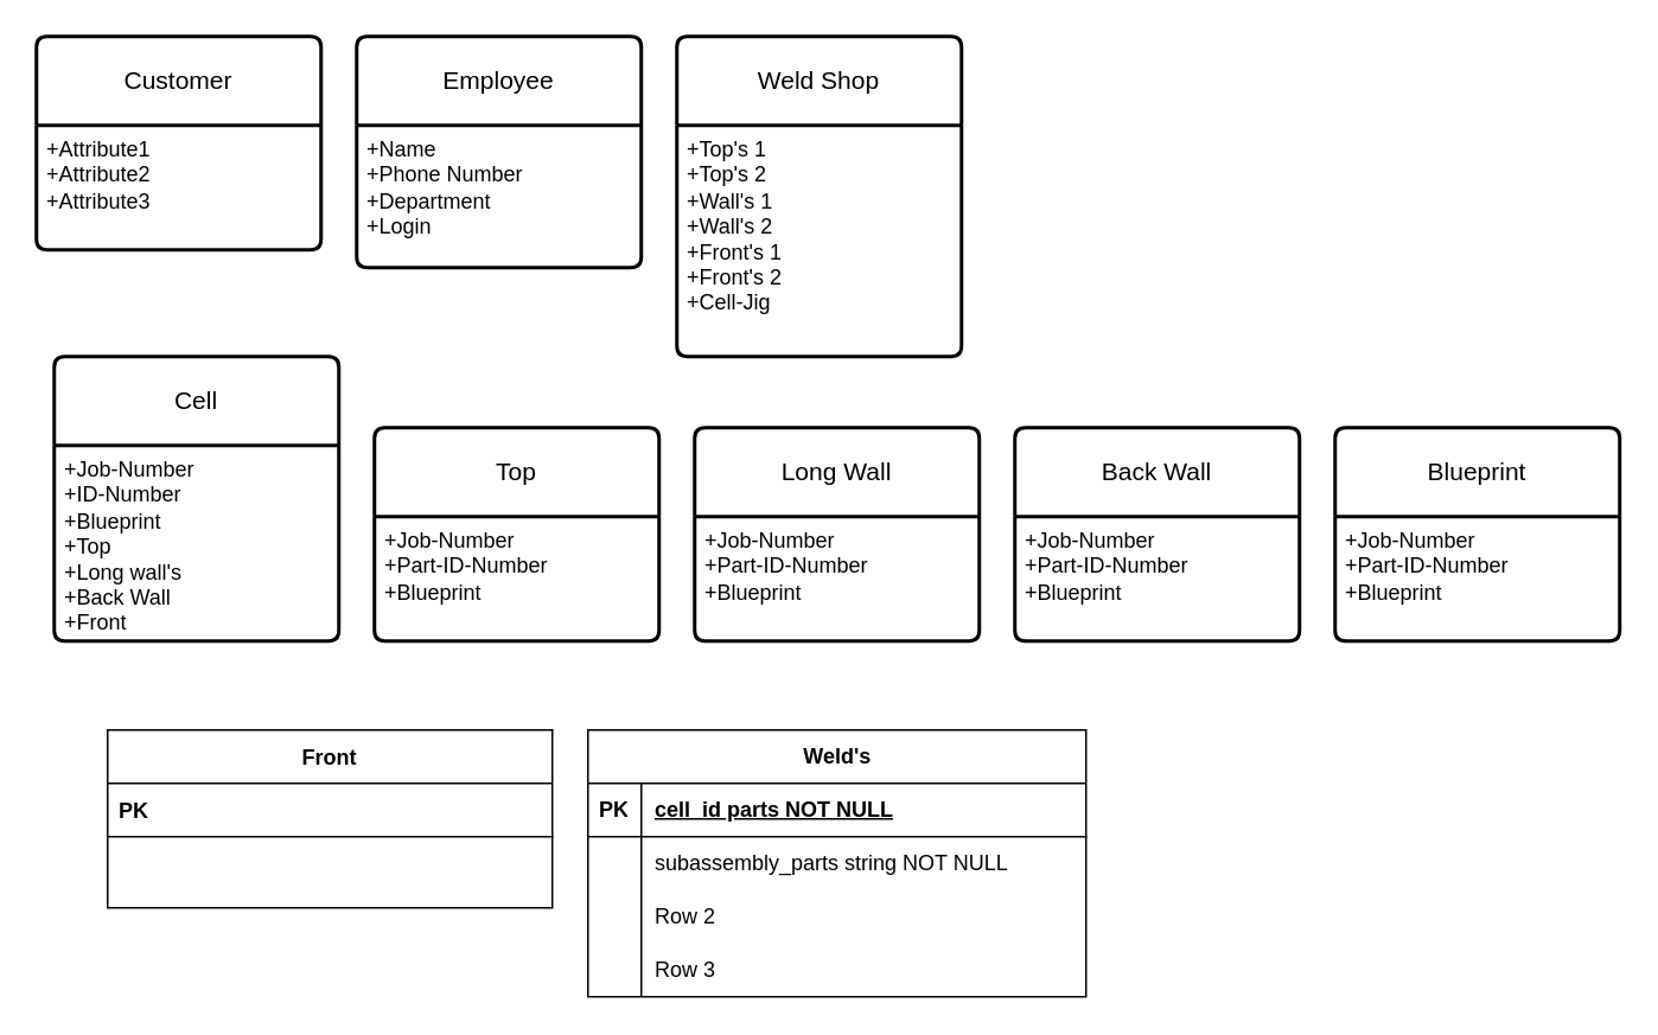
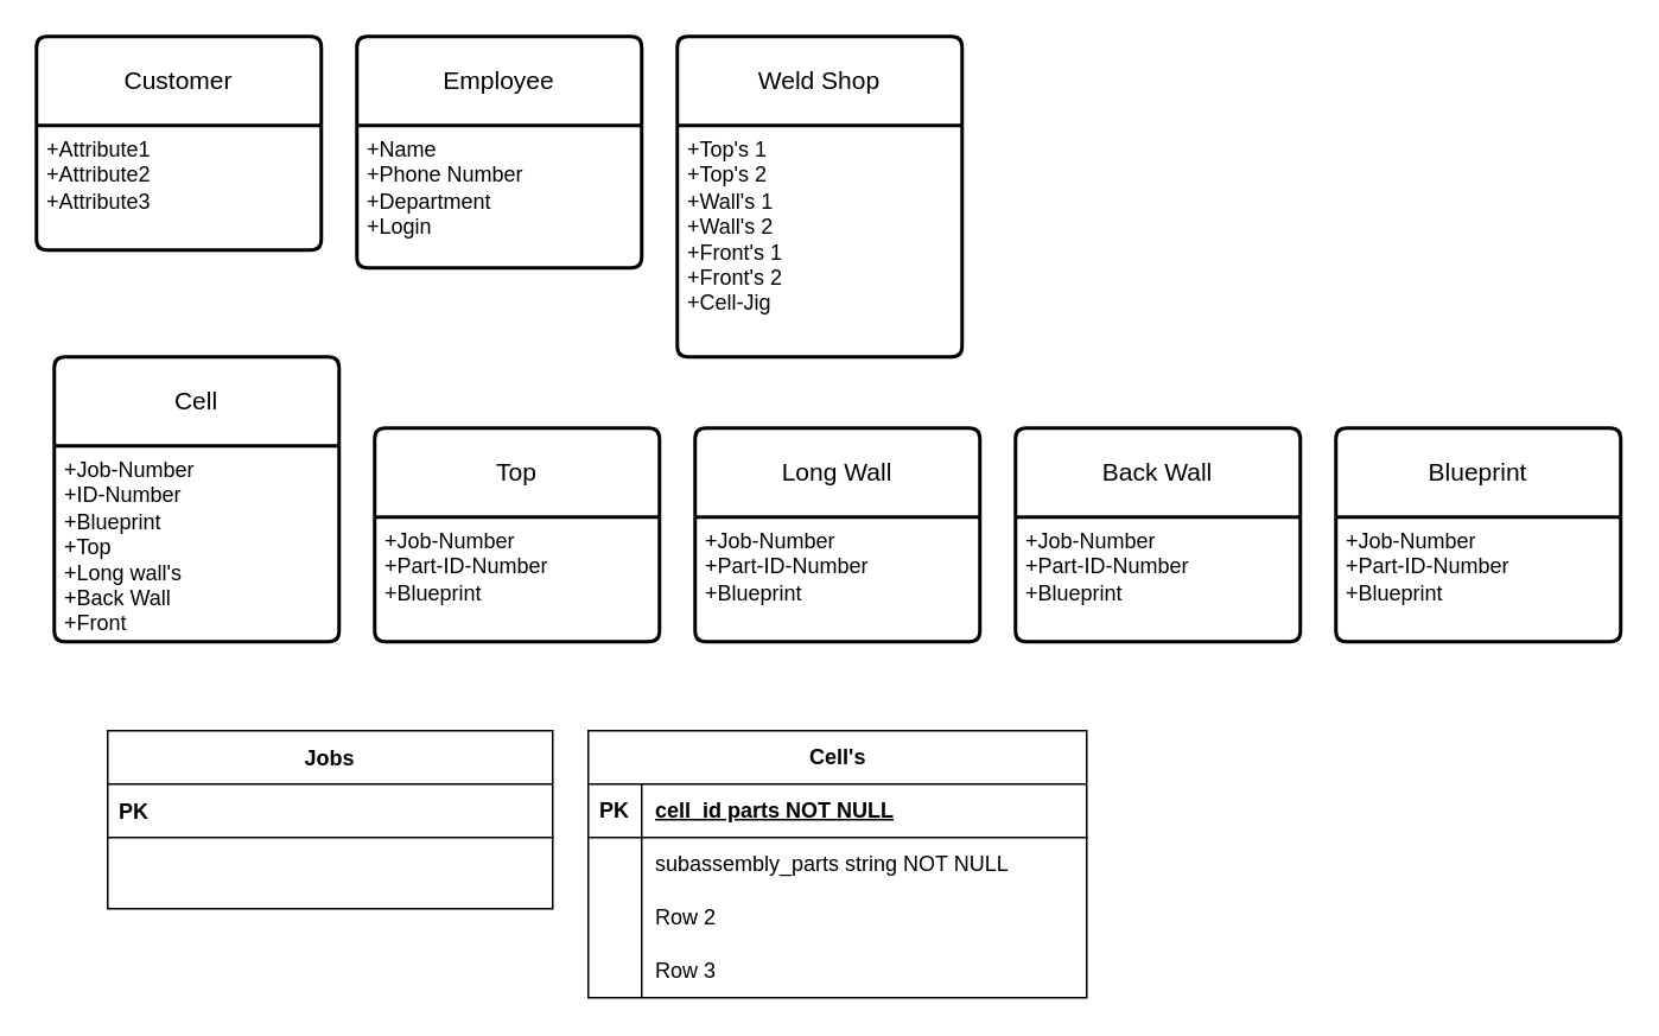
  <mxCell id="0" />
  <mxCell id="1" parent="0" />
- <mxCell id="2" value="Front" style="shape=table;startSize=30;container=1;collapsible=1;childLayout=tableLayout;fixedRows=1;rowLines=0;fontStyle=1;align=center;resizeLast=1;" parent="1" vertex="1"><mxGeometry x="60" y="410" width="250" height="100" as="geometry" /></mxCell>
+ <mxCell id="2" value="Jobs" style="shape=table;startSize=30;container=1;collapsible=1;childLayout=tableLayout;fixedRows=1;rowLines=0;fontStyle=1;align=center;resizeLast=1;" parent="1" vertex="1"><mxGeometry x="60" y="410" width="250" height="100" as="geometry" /></mxCell>
  <mxCell id="3" value="" style="shape=partialRectangle;collapsible=0;dropTarget=0;pointerEvents=0;fillColor=none;points=[[0,0.5],[1,0.5]];portConstraint=eastwest;top=0;left=0;right=0;bottom=1;" parent="2" vertex="1"><mxGeometry y="30" width="250" height="30" as="geometry" /></mxCell>
  <mxCell id="4" value="PK" style="shape=partialRectangle;overflow=hidden;connectable=0;fillColor=none;top=0;left=0;bottom=0;right=0;fontStyle=1;" parent="3" vertex="1"><mxGeometry width="30" height="30" as="geometry"><mxRectangle width="30" height="30" as="alternateBounds" /></mxGeometry></mxCell>
  <mxCell id="5" value="" style="shape=partialRectangle;collapsible=0;dropTarget=0;pointerEvents=0;fillColor=none;points=[[0,0.5],[1,0.5]];portConstraint=eastwest;top=0;left=0;right=0;bottom=0;" parent="2" vertex="1"><mxGeometry y="60" width="250" height="30" as="geometry" /></mxCell>
  <mxCell id="6" value="" style="shape=partialRectangle;overflow=hidden;connectable=0;fillColor=none;top=0;left=0;bottom=0;right=0;" parent="5" vertex="1"><mxGeometry width="30" height="30" as="geometry"><mxRectangle width="30" height="30" as="alternateBounds" /></mxGeometry></mxCell>
- <mxCell id="7" value="Weld's" style="shape=table;startSize=30;container=1;collapsible=1;childLayout=tableLayout;fixedRows=1;rowLines=0;fontStyle=1;align=center;resizeLast=1;html=1;" parent="1" vertex="1"><mxGeometry x="330" y="410" width="280" height="150" as="geometry" /></mxCell>
+ <mxCell id="7" value="Cell's" style="shape=table;startSize=30;container=1;collapsible=1;childLayout=tableLayout;fixedRows=1;rowLines=0;fontStyle=1;align=center;resizeLast=1;html=1;" parent="1" vertex="1"><mxGeometry x="330" y="410" width="280" height="150" as="geometry" /></mxCell>
  <mxCell id="8" value="" style="shape=tableRow;horizontal=0;startSize=0;swimlaneHead=0;swimlaneBody=0;fillColor=none;collapsible=0;dropTarget=0;points=[[0,0.5],[1,0.5]];portConstraint=eastwest;top=0;left=0;right=0;bottom=1;" parent="7" vertex="1"><mxGeometry y="30" width="280" height="30" as="geometry" /></mxCell>
  <mxCell id="9" value="PK" style="shape=partialRectangle;connectable=0;fillColor=none;top=0;left=0;bottom=0;right=0;fontStyle=1;overflow=hidden;whiteSpace=wrap;html=1;" parent="8" vertex="1"><mxGeometry width="30" height="30" as="geometry"><mxRectangle width="30" height="30" as="alternateBounds" /></mxGeometry></mxCell>
  <mxCell id="10" value="cell_id parts NOT NULL" style="shape=partialRectangle;connectable=0;fillColor=none;top=0;left=0;bottom=0;right=0;align=left;spacingLeft=6;fontStyle=5;overflow=hidden;whiteSpace=wrap;html=1;" parent="8" vertex="1"><mxGeometry x="30" width="250" height="30" as="geometry"><mxRectangle width="250" height="30" as="alternateBounds" /></mxGeometry></mxCell>
  <mxCell id="11" value="" style="shape=tableRow;horizontal=0;startSize=0;swimlaneHead=0;swimlaneBody=0;fillColor=none;collapsible=0;dropTarget=0;points=[[0,0.5],[1,0.5]];portConstraint=eastwest;top=0;left=0;right=0;bottom=0;" parent="7" vertex="1"><mxGeometry y="60" width="280" height="30" as="geometry" /></mxCell>
  <mxCell id="12" value="" style="shape=partialRectangle;connectable=0;fillColor=none;top=0;left=0;bottom=0;right=0;editable=1;overflow=hidden;whiteSpace=wrap;html=1;" parent="11" vertex="1"><mxGeometry width="30" height="30" as="geometry"><mxRectangle width="30" height="30" as="alternateBounds" /></mxGeometry></mxCell>
  <mxCell id="13" value="subassembly_parts string NOT NULL" style="shape=partialRectangle;connectable=0;fillColor=none;top=0;left=0;bottom=0;right=0;align=left;spacingLeft=6;overflow=hidden;whiteSpace=wrap;html=1;" parent="11" vertex="1"><mxGeometry x="30" width="250" height="30" as="geometry"><mxRectangle width="250" height="30" as="alternateBounds" /></mxGeometry></mxCell>
  <mxCell id="14" value="" style="shape=tableRow;horizontal=0;startSize=0;swimlaneHead=0;swimlaneBody=0;fillColor=none;collapsible=0;dropTarget=0;points=[[0,0.5],[1,0.5]];portConstraint=eastwest;top=0;left=0;right=0;bottom=0;" parent="7" vertex="1"><mxGeometry y="90" width="280" height="30" as="geometry" /></mxCell>
  <mxCell id="15" value="" style="shape=partialRectangle;connectable=0;fillColor=none;top=0;left=0;bottom=0;right=0;editable=1;overflow=hidden;whiteSpace=wrap;html=1;" parent="14" vertex="1"><mxGeometry width="30" height="30" as="geometry"><mxRectangle width="30" height="30" as="alternateBounds" /></mxGeometry></mxCell>
  <mxCell id="16" value="Row 2" style="shape=partialRectangle;connectable=0;fillColor=none;top=0;left=0;bottom=0;right=0;align=left;spacingLeft=6;overflow=hidden;whiteSpace=wrap;html=1;" parent="14" vertex="1"><mxGeometry x="30" width="250" height="30" as="geometry"><mxRectangle width="250" height="30" as="alternateBounds" /></mxGeometry></mxCell>
  <mxCell id="17" value="" style="shape=tableRow;horizontal=0;startSize=0;swimlaneHead=0;swimlaneBody=0;fillColor=none;collapsible=0;dropTarget=0;points=[[0,0.5],[1,0.5]];portConstraint=eastwest;top=0;left=0;right=0;bottom=0;" parent="7" vertex="1"><mxGeometry y="120" width="280" height="30" as="geometry" /></mxCell>
  <mxCell id="18" value="" style="shape=partialRectangle;connectable=0;fillColor=none;top=0;left=0;bottom=0;right=0;editable=1;overflow=hidden;whiteSpace=wrap;html=1;" parent="17" vertex="1"><mxGeometry width="30" height="30" as="geometry"><mxRectangle width="30" height="30" as="alternateBounds" /></mxGeometry></mxCell>
  <mxCell id="19" value="Row 3" style="shape=partialRectangle;connectable=0;fillColor=none;top=0;left=0;bottom=0;right=0;align=left;spacingLeft=6;overflow=hidden;whiteSpace=wrap;html=1;" parent="17" vertex="1"><mxGeometry x="30" width="250" height="30" as="geometry"><mxRectangle width="250" height="30" as="alternateBounds" /></mxGeometry></mxCell>
  <mxCell id="20" value="Cell" style="swimlane;childLayout=stackLayout;horizontal=1;startSize=50;horizontalStack=0;rounded=1;fontSize=14;fontStyle=0;strokeWidth=2;resizeParent=0;resizeLast=1;shadow=0;dashed=0;align=center;arcSize=4;whiteSpace=wrap;html=1;" vertex="1" parent="1"><mxGeometry x="30" y="200" width="160" height="160" as="geometry" /></mxCell>
  <mxCell id="21" value="&lt;div&gt;+Job-Number&lt;/div&gt;+ID-Number&lt;br&gt;+Blueprint&lt;br&gt;+Top&lt;div&gt;+Long wall's&lt;/div&gt;&lt;div&gt;+Back Wall&lt;/div&gt;&lt;div&gt;+Front&lt;/div&gt;" style="align=left;strokeColor=none;fillColor=none;spacingLeft=4;fontSize=12;verticalAlign=top;resizable=0;rotatable=0;part=1;html=1;" vertex="1" parent="20"><mxGeometry y="50" width="160" height="110" as="geometry" /></mxCell>
  <mxCell id="22" value="Top" style="swimlane;childLayout=stackLayout;horizontal=1;startSize=50;horizontalStack=0;rounded=1;fontSize=14;fontStyle=0;strokeWidth=2;resizeParent=0;resizeLast=1;shadow=0;dashed=0;align=center;arcSize=4;whiteSpace=wrap;html=1;" vertex="1" parent="1"><mxGeometry x="210" y="240" width="160" height="120" as="geometry" /></mxCell>
  <mxCell id="23" value="+Job-Number&lt;br&gt;+Part-ID-Number&lt;br&gt;+Blueprint" style="align=left;strokeColor=none;fillColor=none;spacingLeft=4;fontSize=12;verticalAlign=top;resizable=0;rotatable=0;part=1;html=1;" vertex="1" parent="22"><mxGeometry y="50" width="160" height="70" as="geometry" /></mxCell>
  <mxCell id="24" value="Long Wall" style="swimlane;childLayout=stackLayout;horizontal=1;startSize=50;horizontalStack=0;rounded=1;fontSize=14;fontStyle=0;strokeWidth=2;resizeParent=0;resizeLast=1;shadow=0;dashed=0;align=center;arcSize=4;whiteSpace=wrap;html=1;" vertex="1" parent="1"><mxGeometry x="390" y="240" width="160" height="120" as="geometry" /></mxCell>
  <mxCell id="25" value="+Job-Number&lt;br&gt;+Part-ID-Number&lt;br&gt;+Blueprint" style="align=left;strokeColor=none;fillColor=none;spacingLeft=4;fontSize=12;verticalAlign=top;resizable=0;rotatable=0;part=1;html=1;" vertex="1" parent="24"><mxGeometry y="50" width="160" height="70" as="geometry" /></mxCell>
  <mxCell id="26" value="Back Wall" style="swimlane;childLayout=stackLayout;horizontal=1;startSize=50;horizontalStack=0;rounded=1;fontSize=14;fontStyle=0;strokeWidth=2;resizeParent=0;resizeLast=1;shadow=0;dashed=0;align=center;arcSize=4;whiteSpace=wrap;html=1;" vertex="1" parent="1"><mxGeometry x="570" y="240" width="160" height="120" as="geometry" /></mxCell>
  <mxCell id="27" value="+Job-Number&lt;br&gt;+Part-ID-Number&lt;br&gt;+Blueprint" style="align=left;strokeColor=none;fillColor=none;spacingLeft=4;fontSize=12;verticalAlign=top;resizable=0;rotatable=0;part=1;html=1;" vertex="1" parent="26"><mxGeometry y="50" width="160" height="70" as="geometry" /></mxCell>
  <mxCell id="28" value="Blueprint" style="swimlane;childLayout=stackLayout;horizontal=1;startSize=50;horizontalStack=0;rounded=1;fontSize=14;fontStyle=0;strokeWidth=2;resizeParent=0;resizeLast=1;shadow=0;dashed=0;align=center;arcSize=4;whiteSpace=wrap;html=1;" vertex="1" parent="1"><mxGeometry x="750" y="240" width="160" height="120" as="geometry" /></mxCell>
  <mxCell id="29" value="+Job-Number&lt;br&gt;+Part-ID-Number&lt;br&gt;+Blueprint" style="align=left;strokeColor=none;fillColor=none;spacingLeft=4;fontSize=12;verticalAlign=top;resizable=0;rotatable=0;part=1;html=1;" vertex="1" parent="28"><mxGeometry y="50" width="160" height="70" as="geometry" /></mxCell>
  <mxCell id="30" value="Customer" style="swimlane;childLayout=stackLayout;horizontal=1;startSize=50;horizontalStack=0;rounded=1;fontSize=14;fontStyle=0;strokeWidth=2;resizeParent=0;resizeLast=1;shadow=0;dashed=0;align=center;arcSize=4;whiteSpace=wrap;html=1;" vertex="1" parent="1"><mxGeometry x="20" y="20" width="160" height="120" as="geometry" /></mxCell>
  <mxCell id="31" value="+Attribute1&#10;+Attribute2&#10;+Attribute3" style="align=left;strokeColor=none;fillColor=none;spacingLeft=4;fontSize=12;verticalAlign=top;resizable=0;rotatable=0;part=1;html=1;" vertex="1" parent="30"><mxGeometry y="50" width="160" height="70" as="geometry" /></mxCell>
  <mxCell id="32" value="Employee" style="swimlane;childLayout=stackLayout;horizontal=1;startSize=50;horizontalStack=0;rounded=1;fontSize=14;fontStyle=0;strokeWidth=2;resizeParent=0;resizeLast=1;shadow=0;dashed=0;align=center;arcSize=4;whiteSpace=wrap;html=1;" vertex="1" parent="1"><mxGeometry x="200" y="20" width="160" height="130" as="geometry" /></mxCell>
  <mxCell id="33" value="+Name&lt;br&gt;+Phone Number&lt;br&gt;+Department&lt;br&gt;&lt;div&gt;+Login&lt;/div&gt;" style="align=left;strokeColor=none;fillColor=none;spacingLeft=4;fontSize=12;verticalAlign=top;resizable=0;rotatable=0;part=1;html=1;" vertex="1" parent="32"><mxGeometry y="50" width="160" height="80" as="geometry" /></mxCell>
  <mxCell id="34" value="Weld Shop" style="swimlane;childLayout=stackLayout;horizontal=1;startSize=50;horizontalStack=0;rounded=1;fontSize=14;fontStyle=0;strokeWidth=2;resizeParent=0;resizeLast=1;shadow=0;dashed=0;align=center;arcSize=4;whiteSpace=wrap;html=1;" vertex="1" parent="1"><mxGeometry x="380" y="20" width="160" height="180" as="geometry" /></mxCell>
  <mxCell id="35" value="+Top's 1&lt;br&gt;+Top's 2&lt;br&gt;+Wall's 1&lt;div&gt;+Wall's 2&lt;/div&gt;&lt;div&gt;+Front's 1&lt;/div&gt;&lt;div&gt;+Front's 2&lt;/div&gt;&lt;div&gt;+Cell-Jig&lt;/div&gt;" style="align=left;strokeColor=none;fillColor=none;spacingLeft=4;fontSize=12;verticalAlign=top;resizable=0;rotatable=0;part=1;html=1;" vertex="1" parent="34"><mxGeometry y="50" width="160" height="130" as="geometry" /></mxCell>
